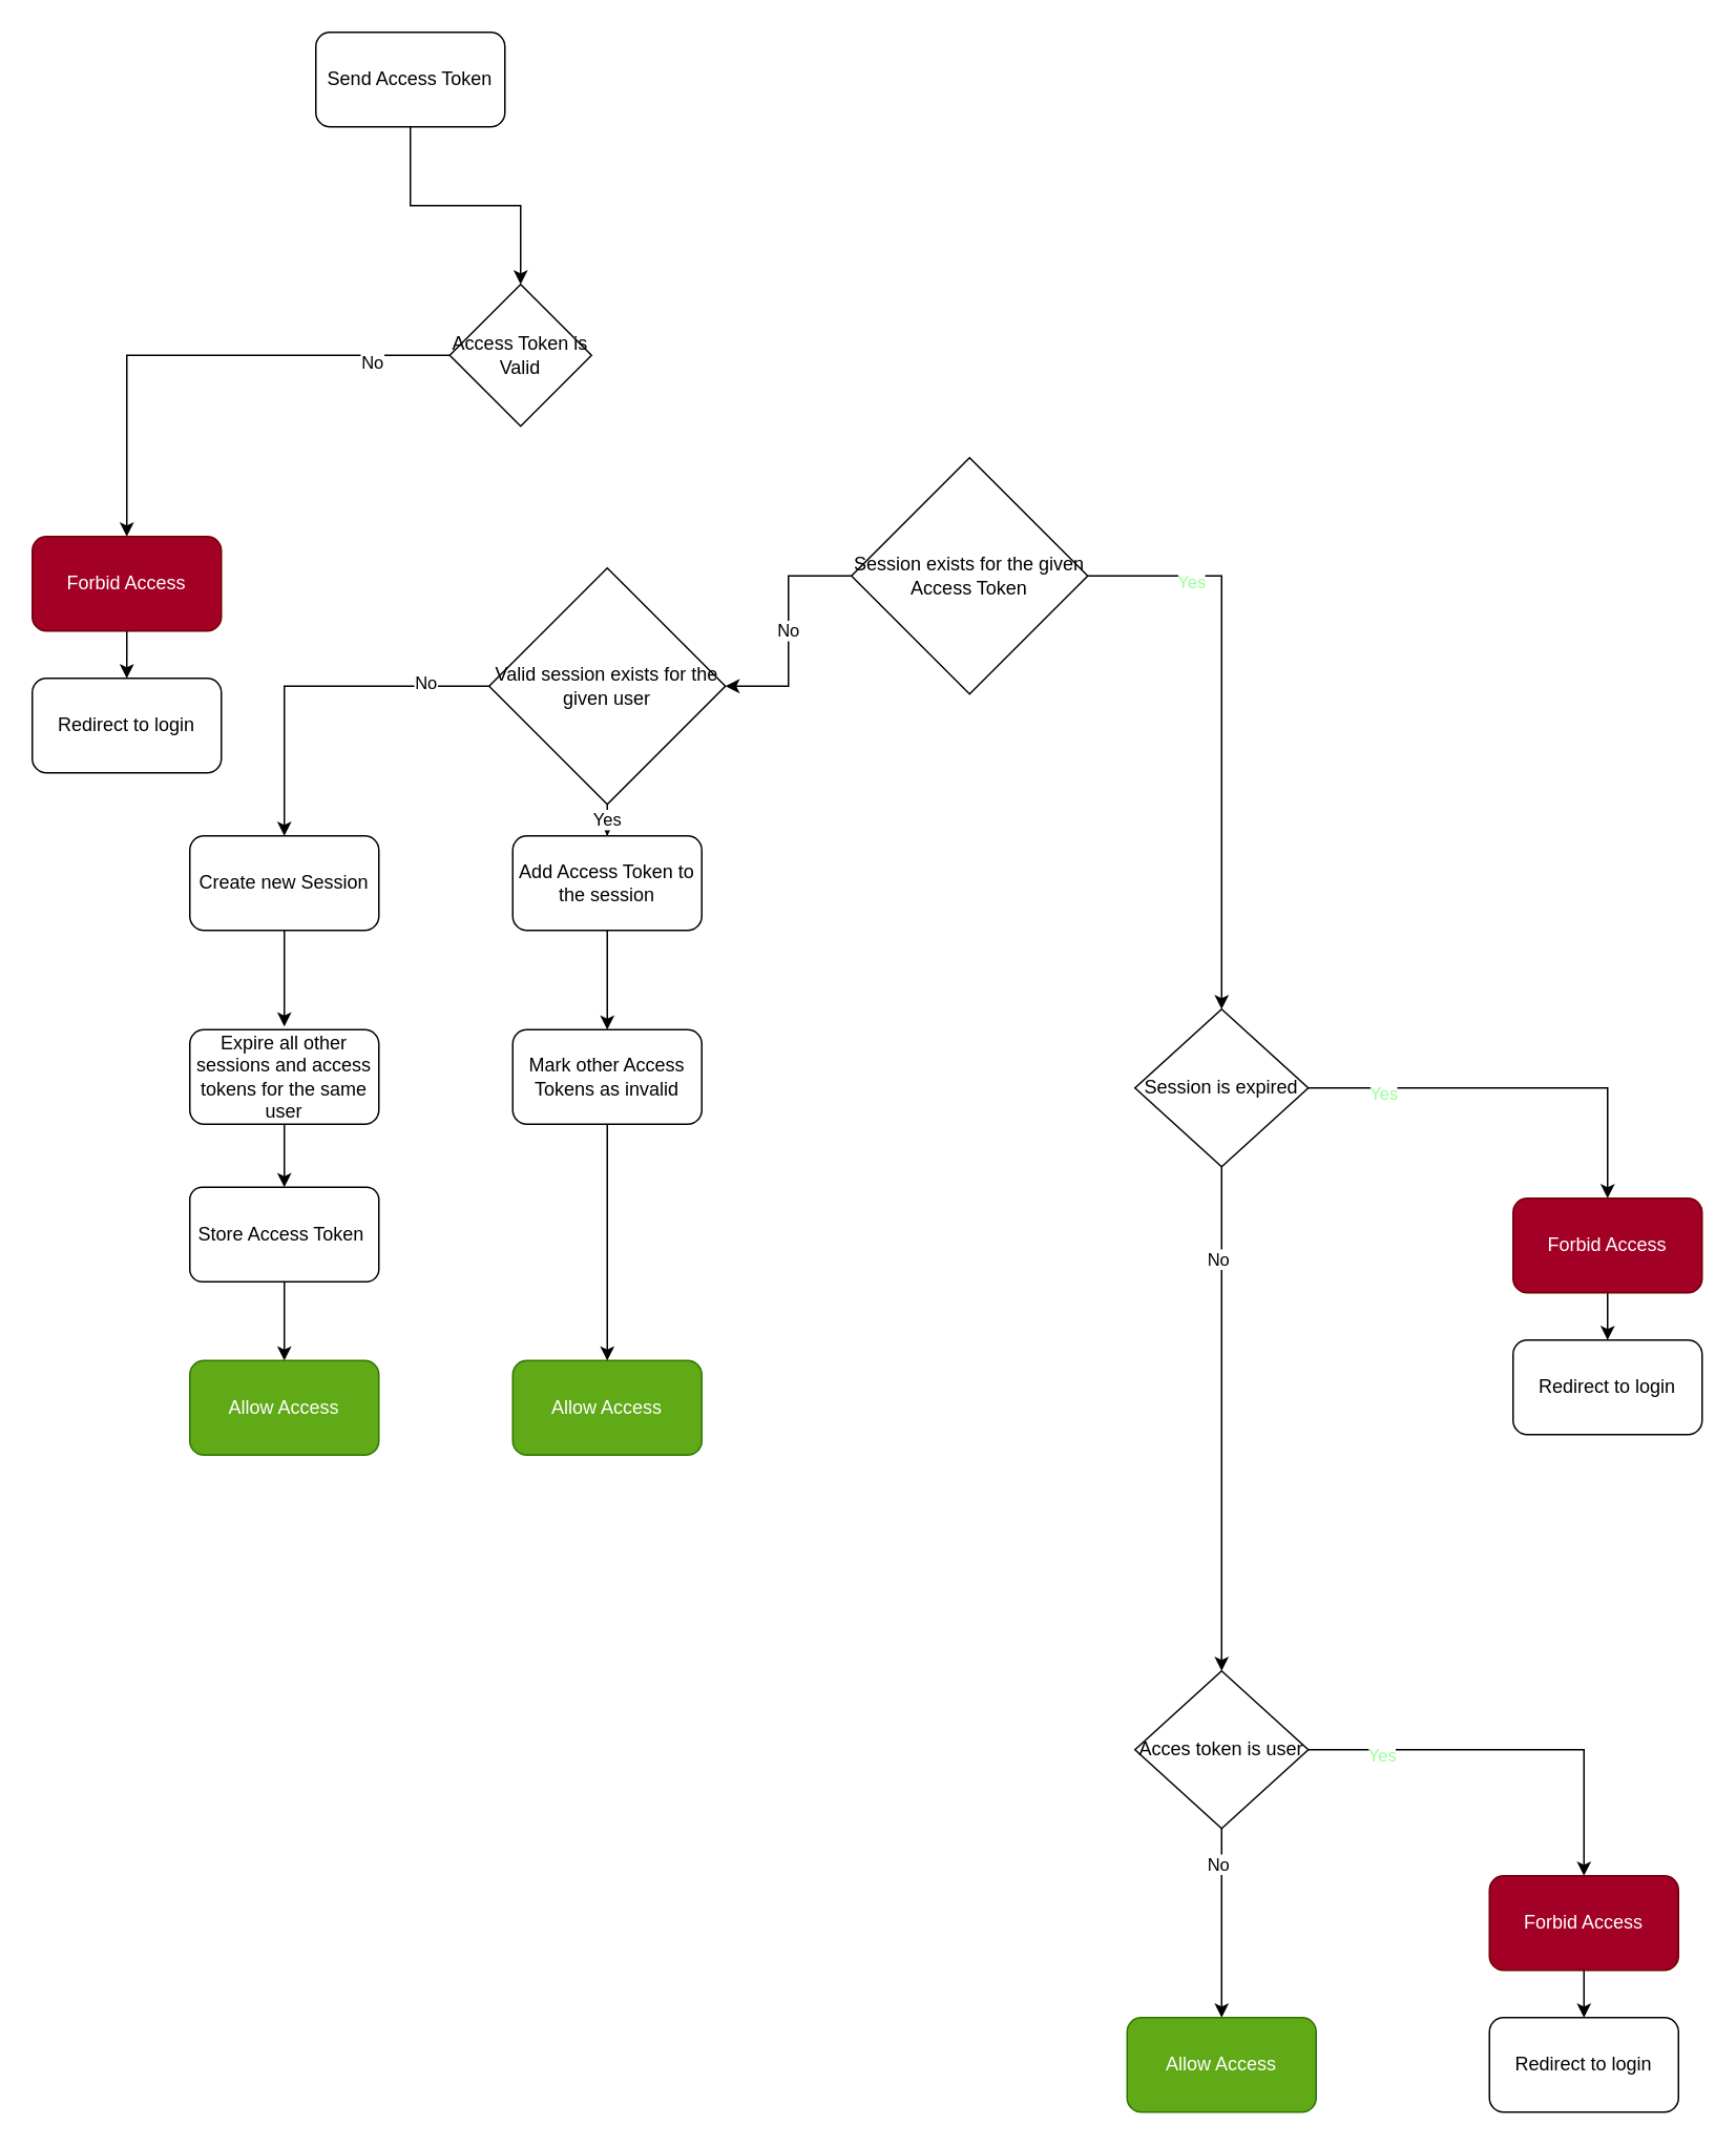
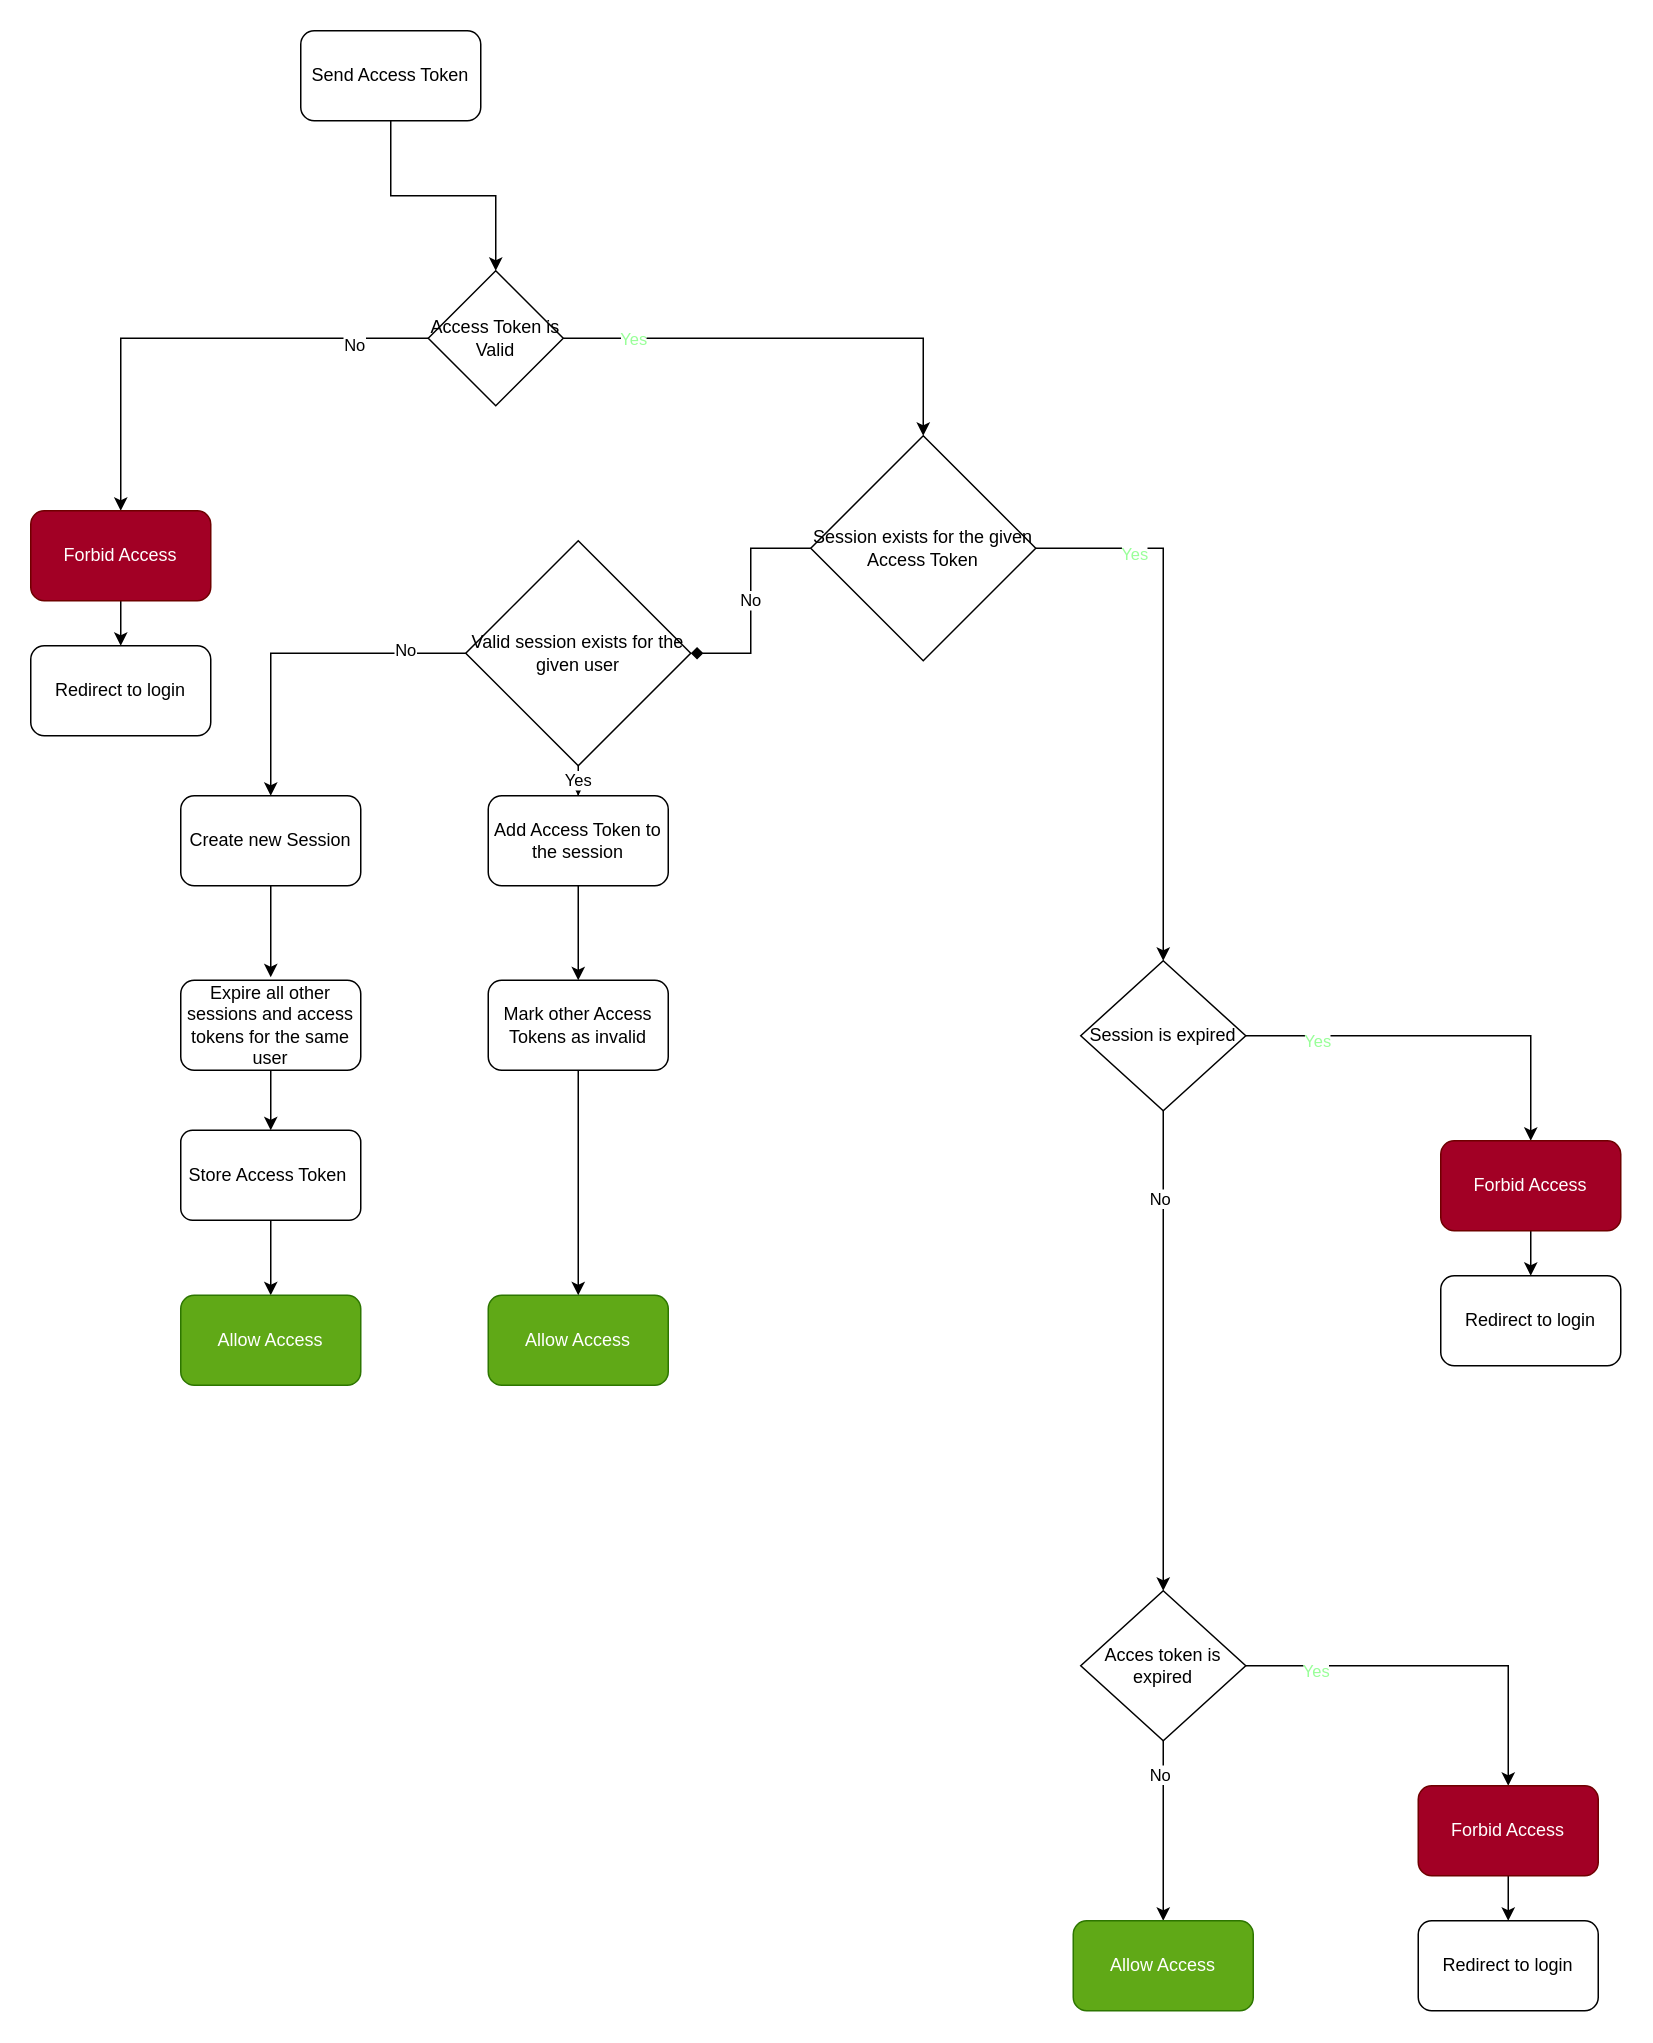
  <mxCell id="0" />
  <mxCell id="1" parent="0" />
  <mxCell id="2" style="edgeStyle=orthogonalEdgeStyle;rounded=0;orthogonalLoop=1;jettySize=auto;html=1;exitX=0.5;exitY=1;exitDx=0;exitDy=0;entryX=0.5;entryY=0;entryDx=0;entryDy=0;" parent="1" source="3" target="8" edge="1"><mxGeometry relative="1" as="geometry" /></mxCell>
  <mxCell id="3" value="Send Access Token" style="rounded=1;whiteSpace=wrap;html=1;" parent="1" vertex="1"><mxGeometry x="200" y="20" width="120" height="60" as="geometry" /></mxCell>
  <mxCell id="4" style="edgeStyle=orthogonalEdgeStyle;rounded=0;orthogonalLoop=1;jettySize=auto;html=1;entryX=0.5;entryY=0;entryDx=0;entryDy=0;" parent="1" source="8" target="10" edge="1"><mxGeometry relative="1" as="geometry" /></mxCell>
  <mxCell id="5" value="No" style="edgeLabel;html=1;align=center;verticalAlign=middle;resizable=0;points=[];" parent="4" vertex="1" connectable="0"><mxGeometry x="-0.685" y="4" relative="1" as="geometry"><mxPoint as="offset" /></mxGeometry></mxCell>
+ <mxCell id="6" style="edgeStyle=orthogonalEdgeStyle;rounded=0;orthogonalLoop=1;jettySize=auto;html=1;entryX=0.5;entryY=0;entryDx=0;entryDy=0;" parent="1" source="8" target="14" edge="1"><mxGeometry relative="1" as="geometry"><mxPoint x="540" y="340" as="targetPoint" /></mxGeometry></mxCell>
+ <mxCell id="7" value="Yes" style="edgeLabel;html=1;align=center;verticalAlign=middle;resizable=0;points=[];fontColor=#99FF99;" parent="6" vertex="1" connectable="0"><mxGeometry x="-0.697" relative="1" as="geometry"><mxPoint as="offset" /></mxGeometry></mxCell>
  <mxCell id="8" value="Access Token is Valid" style="rhombus;whiteSpace=wrap;html=1;" parent="1" vertex="1"><mxGeometry x="285" y="180" width="90" height="90" as="geometry" /></mxCell>
  <mxCell id="9" style="edgeStyle=orthogonalEdgeStyle;rounded=0;orthogonalLoop=1;jettySize=auto;html=1;fontColor=#99FF99;" parent="1" source="10" target="39" edge="1"><mxGeometry relative="1" as="geometry" /></mxCell>
  <mxCell id="10" value="Forbid Access" style="rounded=1;whiteSpace=wrap;html=1;fillColor=#a20025;strokeColor=#6F0000;fontColor=#ffffff;" parent="1" vertex="1"><mxGeometry x="20" y="340" width="120" height="60" as="geometry" /></mxCell>
  <mxCell id="11" style="edgeStyle=orthogonalEdgeStyle;rounded=0;orthogonalLoop=1;jettySize=auto;html=1;entryX=0.5;entryY=0;entryDx=0;entryDy=0;exitX=0;exitY=0.5;exitDx=0;exitDy=0;" parent="1" source="43" target="16" edge="1"><mxGeometry relative="1" as="geometry"><mxPoint x="360" y="460" as="targetPoint" /><mxPoint x="250" y="365" as="sourcePoint" /></mxGeometry></mxCell>
  <mxCell id="12" value="No" style="edgeLabel;html=1;align=center;verticalAlign=middle;resizable=0;points=[];" parent="11" vertex="1" connectable="0"><mxGeometry x="-0.638" y="-3" relative="1" as="geometry"><mxPoint as="offset" /></mxGeometry></mxCell>
- <mxCell id="13" value="No" style="edgeStyle=orthogonalEdgeStyle;rounded=0;orthogonalLoop=1;jettySize=auto;html=1;" edge="1" parent="1" source="14" target="43"><mxGeometry relative="1" as="geometry" /></mxCell>
+ <mxCell id="13" value="No" style="edgeStyle=orthogonalEdgeStyle;rounded=0;orthogonalLoop=1;jettySize=auto;html=1;endArrow=diamond;" edge="1" parent="1" source="14" target="43"><mxGeometry relative="1" as="geometry" /></mxCell>
  <mxCell id="14" value="Session exists for the given Access Token" style="rhombus;whiteSpace=wrap;html=1;" parent="1" vertex="1"><mxGeometry x="540" y="290" width="150" height="150" as="geometry" /></mxCell>
  <mxCell id="15" value="" style="edgeStyle=orthogonalEdgeStyle;rounded=0;orthogonalLoop=1;jettySize=auto;html=1;exitX=0.5;exitY=1;exitDx=0;exitDy=0;" parent="1" source="16" edge="1"><mxGeometry relative="1" as="geometry"><mxPoint x="180" y="651" as="targetPoint" /></mxGeometry></mxCell>
  <mxCell id="16" value="Create new Session" style="rounded=1;whiteSpace=wrap;html=1;" parent="1" vertex="1"><mxGeometry x="120" y="530" width="120" height="60" as="geometry" /></mxCell>
  <mxCell id="17" style="edgeStyle=orthogonalEdgeStyle;rounded=0;orthogonalLoop=1;jettySize=auto;html=1;exitX=1;exitY=0.5;exitDx=0;exitDy=0;entryX=0.5;entryY=0;entryDx=0;entryDy=0;" parent="1" source="14" target="21" edge="1"><mxGeometry relative="1" as="geometry"><mxPoint x="720" y="510" as="sourcePoint" /><mxPoint x="780" y="460" as="targetPoint" /></mxGeometry></mxCell>
  <mxCell id="18" value="Yes" style="edgeLabel;html=1;align=center;verticalAlign=middle;resizable=0;points=[];fontColor=#99FF99;" parent="17" vertex="1" connectable="0"><mxGeometry x="-0.638" y="-3" relative="1" as="geometry"><mxPoint as="offset" /></mxGeometry></mxCell>
  <mxCell id="19" style="edgeStyle=orthogonalEdgeStyle;rounded=0;orthogonalLoop=1;jettySize=auto;html=1;entryX=0.5;entryY=0;entryDx=0;entryDy=0;" parent="1" source="21" target="30" edge="1"><mxGeometry relative="1" as="geometry"><mxPoint x="565" y="940" as="targetPoint" /></mxGeometry></mxCell>
  <mxCell id="20" value="No" style="edgeLabel;html=1;align=center;verticalAlign=middle;resizable=0;points=[];" parent="19" vertex="1" connectable="0"><mxGeometry x="-0.638" y="-3" relative="1" as="geometry"><mxPoint as="offset" /></mxGeometry></mxCell>
  <mxCell id="21" value="Session is expired" style="rhombus;whiteSpace=wrap;html=1;" parent="1" vertex="1"><mxGeometry x="720" y="640" width="110" height="100" as="geometry" /></mxCell>
  <mxCell id="22" style="edgeStyle=orthogonalEdgeStyle;rounded=0;orthogonalLoop=1;jettySize=auto;html=1;exitX=1;exitY=0.5;exitDx=0;exitDy=0;entryX=0.5;entryY=0;entryDx=0;entryDy=0;" parent="1" source="21" target="25" edge="1"><mxGeometry relative="1" as="geometry"><mxPoint x="950" y="810" as="sourcePoint" /><mxPoint x="810" y="880" as="targetPoint" /></mxGeometry></mxCell>
  <mxCell id="23" value="Yes" style="edgeLabel;html=1;align=center;verticalAlign=middle;resizable=0;points=[];fontColor=#99FF99;" parent="22" vertex="1" connectable="0"><mxGeometry x="-0.638" y="-3" relative="1" as="geometry"><mxPoint as="offset" /></mxGeometry></mxCell>
  <mxCell id="24" style="edgeStyle=orthogonalEdgeStyle;rounded=0;orthogonalLoop=1;jettySize=auto;html=1;entryX=0.5;entryY=0;entryDx=0;entryDy=0;fontColor=#99FF99;" parent="1" source="25" target="40" edge="1"><mxGeometry relative="1" as="geometry" /></mxCell>
  <mxCell id="25" value="Forbid Access" style="rounded=1;whiteSpace=wrap;html=1;fillColor=#a20025;strokeColor=#6F0000;fontColor=#ffffff;" parent="1" vertex="1"><mxGeometry x="960" y="760" width="120" height="60" as="geometry" /></mxCell>
  <mxCell id="26" style="edgeStyle=orthogonalEdgeStyle;rounded=0;orthogonalLoop=1;jettySize=auto;html=1;entryX=0.5;entryY=0;entryDx=0;entryDy=0;" parent="1" source="27" target="36" edge="1"><mxGeometry relative="1" as="geometry" /></mxCell>
  <mxCell id="27" value="Store Access Token&amp;nbsp;" style="rounded=1;whiteSpace=wrap;html=1;arcSize=13;" parent="1" vertex="1"><mxGeometry x="120" y="753" width="120" height="60" as="geometry" /></mxCell>
  <mxCell id="28" style="edgeStyle=orthogonalEdgeStyle;rounded=0;orthogonalLoop=1;jettySize=auto;html=1;entryX=0.5;entryY=0;entryDx=0;entryDy=0;" parent="1" source="30" target="35" edge="1"><mxGeometry relative="1" as="geometry"><mxPoint x="565" y="1190" as="targetPoint" /></mxGeometry></mxCell>
  <mxCell id="29" value="No" style="edgeLabel;html=1;align=center;verticalAlign=middle;resizable=0;points=[];" parent="28" vertex="1" connectable="0"><mxGeometry x="-0.638" y="-3" relative="1" as="geometry"><mxPoint as="offset" /></mxGeometry></mxCell>
- <mxCell id="30" value="Acces token is user" style="rhombus;whiteSpace=wrap;html=1;" parent="1" vertex="1"><mxGeometry x="720" y="1060" width="110" height="100" as="geometry" /></mxCell>
+ <mxCell id="30" value="Acces token is expired" style="rhombus;whiteSpace=wrap;html=1;" parent="1" vertex="1"><mxGeometry x="720" y="1060" width="110" height="100" as="geometry" /></mxCell>
  <mxCell id="31" style="edgeStyle=orthogonalEdgeStyle;rounded=0;orthogonalLoop=1;jettySize=auto;html=1;exitX=1;exitY=0.5;exitDx=0;exitDy=0;entryX=0.5;entryY=0;entryDx=0;entryDy=0;" parent="1" source="30" target="34" edge="1"><mxGeometry relative="1" as="geometry"><mxPoint x="935" y="1240" as="sourcePoint" /><mxPoint x="795" y="1310" as="targetPoint" /></mxGeometry></mxCell>
  <mxCell id="32" value="Yes" style="edgeLabel;html=1;align=center;verticalAlign=middle;resizable=0;points=[];fontColor=#99FF99;" parent="31" vertex="1" connectable="0"><mxGeometry x="-0.638" y="-3" relative="1" as="geometry"><mxPoint as="offset" /></mxGeometry></mxCell>
  <mxCell id="33" style="edgeStyle=orthogonalEdgeStyle;rounded=0;orthogonalLoop=1;jettySize=auto;html=1;entryX=0.5;entryY=0;entryDx=0;entryDy=0;fontColor=#99FF99;" parent="1" source="34" target="41" edge="1"><mxGeometry relative="1" as="geometry" /></mxCell>
  <mxCell id="34" value="&lt;span&gt;Forbid Access&lt;/span&gt;" style="rounded=1;whiteSpace=wrap;html=1;fillColor=#a20025;strokeColor=#6F0000;fontColor=#ffffff;" parent="1" vertex="1"><mxGeometry x="945" y="1190" width="120" height="60" as="geometry" /></mxCell>
  <mxCell id="35" value="Allow Access" style="rounded=1;whiteSpace=wrap;html=1;fillColor=#60a917;strokeColor=#2D7600;fontColor=#ffffff;" parent="1" vertex="1"><mxGeometry x="715" y="1280" width="120" height="60" as="geometry" /></mxCell>
  <mxCell id="36" value="Allow Access" style="rounded=1;whiteSpace=wrap;html=1;fillColor=#60a917;strokeColor=#2D7600;fontColor=#ffffff;" parent="1" vertex="1"><mxGeometry x="120" y="863" width="120" height="60" as="geometry" /></mxCell>
  <mxCell id="37" style="edgeStyle=orthogonalEdgeStyle;rounded=0;orthogonalLoop=1;jettySize=auto;html=1;exitX=0.5;exitY=1;exitDx=0;exitDy=0;entryX=0.5;entryY=0;entryDx=0;entryDy=0;" parent="1" source="38" target="27" edge="1"><mxGeometry relative="1" as="geometry" /></mxCell>
  <mxCell id="38" value="Expire all other sessions and access tokens for the same user" style="rounded=1;whiteSpace=wrap;html=1;" parent="1" vertex="1"><mxGeometry x="120" y="653" width="120" height="60" as="geometry" /></mxCell>
  <mxCell id="39" value="Redirect to login" style="rounded=1;whiteSpace=wrap;html=1;" parent="1" vertex="1"><mxGeometry x="20" y="430" width="120" height="60" as="geometry" /></mxCell>
  <mxCell id="40" value="Redirect to login" style="rounded=1;whiteSpace=wrap;html=1;" parent="1" vertex="1"><mxGeometry x="960" y="850" width="120" height="60" as="geometry" /></mxCell>
  <mxCell id="41" value="Redirect to login" style="rounded=1;whiteSpace=wrap;html=1;" parent="1" vertex="1"><mxGeometry x="945" y="1280" width="120" height="60" as="geometry" /></mxCell>
  <mxCell id="42" value="Yes" style="edgeStyle=orthogonalEdgeStyle;rounded=0;orthogonalLoop=1;jettySize=auto;html=1;entryX=0.5;entryY=0;entryDx=0;entryDy=0;" edge="1" parent="1" source="43" target="45"><mxGeometry relative="1" as="geometry" /></mxCell>
  <mxCell id="43" value="Valid session exists for the given user" style="rhombus;whiteSpace=wrap;html=1;" vertex="1" parent="1"><mxGeometry x="310" y="360" width="150" height="150" as="geometry" /></mxCell>
  <mxCell id="44" value="" style="edgeStyle=orthogonalEdgeStyle;rounded=0;orthogonalLoop=1;jettySize=auto;html=1;" edge="1" parent="1" source="45" target="48"><mxGeometry relative="1" as="geometry" /></mxCell>
  <mxCell id="45" value="Add Access Token to the session" style="whiteSpace=wrap;html=1;rounded=1;" vertex="1" parent="1"><mxGeometry x="325" y="530" width="120" height="60" as="geometry" /></mxCell>
  <mxCell id="46" value="Allow Access" style="rounded=1;whiteSpace=wrap;html=1;fillColor=#60a917;strokeColor=#2D7600;fontColor=#ffffff;" vertex="1" parent="1"><mxGeometry x="325" y="863" width="120" height="60" as="geometry" /></mxCell>
  <mxCell id="47" style="edgeStyle=orthogonalEdgeStyle;rounded=0;orthogonalLoop=1;jettySize=auto;html=1;entryX=0.5;entryY=0;entryDx=0;entryDy=0;" edge="1" parent="1" source="48" target="46"><mxGeometry relative="1" as="geometry" /></mxCell>
  <mxCell id="48" value="Mark other Access Tokens as invalid" style="whiteSpace=wrap;html=1;rounded=1;" vertex="1" parent="1"><mxGeometry x="325" y="653" width="120" height="60" as="geometry" /></mxCell>
